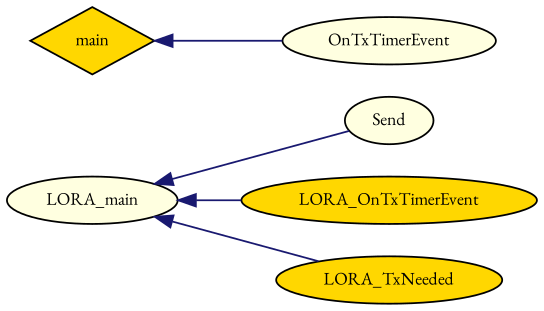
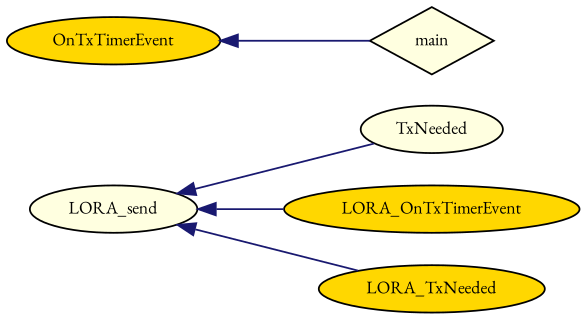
  digraph {
    fontname="EB Garamond"
    rankdir=LR
    node [color=black fillcolor=gold fontname="EB Garamond" fontsize=10 shape=ellipse style=filled]
    edge [color=midnightblue dir=back fontname="EB Garamond" fontsize=10 labelfontname=Helvetica labelfontsize=10 style=solid]
-   n1 [fillcolor=lightyellow fontcolor=black height=0.2 label=LORA_main width=0.4]
-   n2 [fillcolor=lightyellow height=0.2 label=Send width=0.4]
+   n1 [fillcolor=lightyellow fontcolor=black height=0.2 label=LORA_send width=0.4]
+   n2 [fillcolor=lightyellow height=0.2 label=TxNeeded width=0.4]
    n3 [height=0.2 label=LORA_OnTxTimerEvent width=0.4]
    n4 [height=0.2 label=LORA_TxNeeded width=0.4]
-   n5 [fillcolor=lightyellow height=0.2 label=OnTxTimerEvent width=0.4]
-   n6 [height=0.2 label=main shape=diamond width=0.4]
+   n5 [height=0.2 label=OnTxTimerEvent width=0.4]
+   n6 [fillcolor=lightyellow height=0.2 label=main shape=diamond width=0.4]
    n1 -> n2
    n1 -> n3
    n1 -> n4
-   n6 -> n5
+   n5 -> n6
  }
